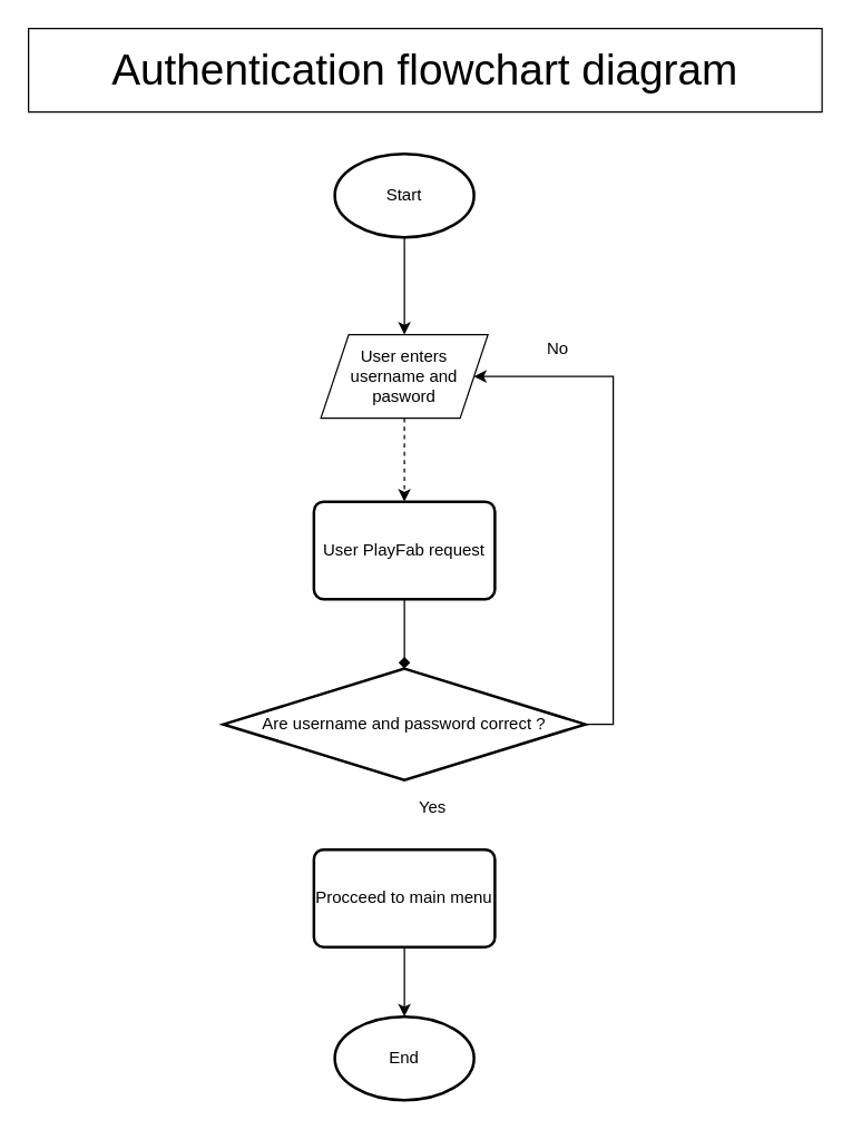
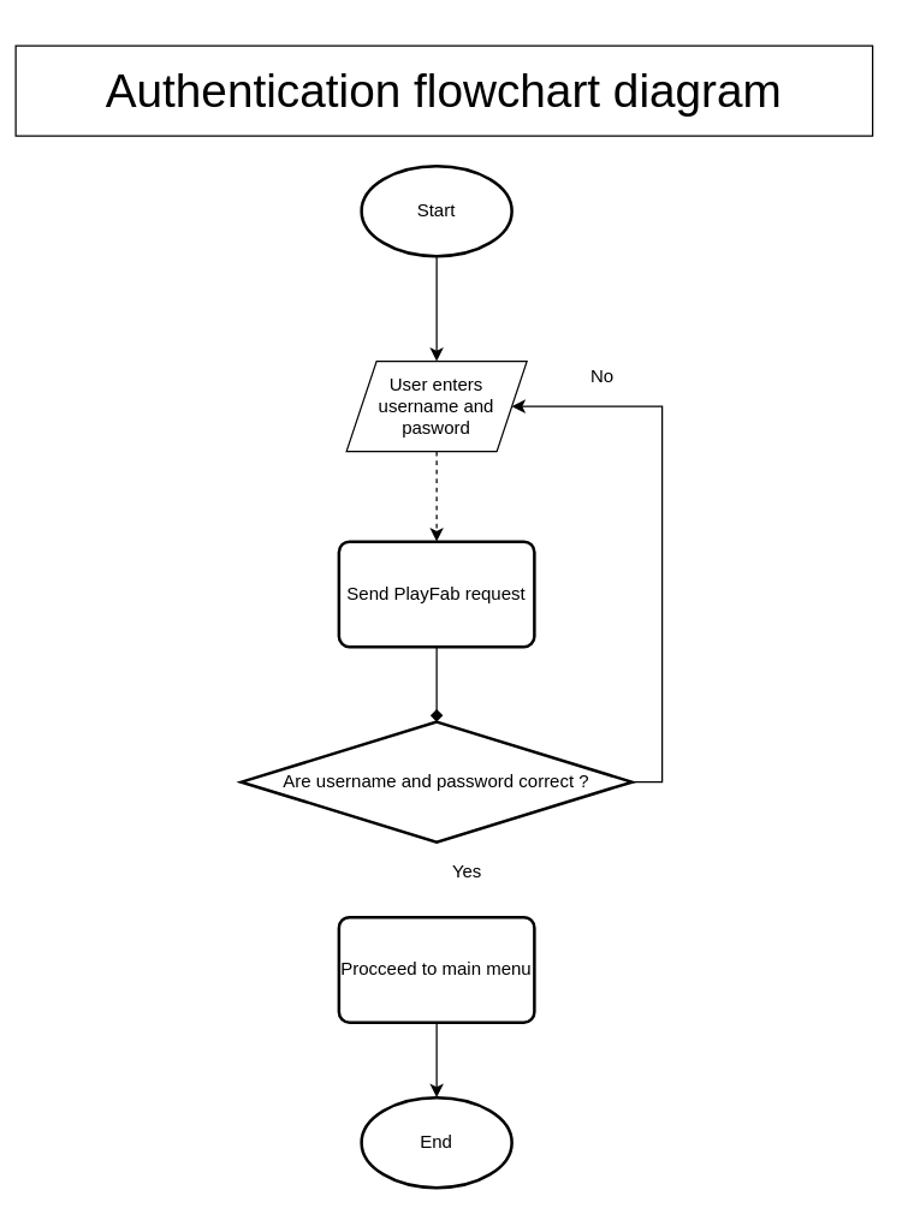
  <mxCell id="0" />
  <mxCell id="1" parent="0" />
  <mxCell id="2" style="edgeStyle=orthogonalEdgeStyle;rounded=0;orthogonalLoop=1;jettySize=auto;html=1;entryX=0.5;entryY=0;entryDx=0;entryDy=0;" parent="1" source="3" target="13" edge="1"><mxGeometry relative="1" as="geometry" /></mxCell>
  <mxCell id="3" value="Start" style="strokeWidth=2;html=1;shape=mxgraph.flowchart.start_1;whiteSpace=wrap;" parent="1" vertex="1"><mxGeometry x="240" y="110" width="100" height="60" as="geometry" /></mxCell>
  <mxCell id="4" value="End" style="strokeWidth=2;html=1;shape=mxgraph.flowchart.start_1;whiteSpace=wrap;" parent="1" vertex="1"><mxGeometry x="240" y="730" width="100" height="60" as="geometry" /></mxCell>
  <mxCell id="5" style="edgeStyle=orthogonalEdgeStyle;rounded=0;orthogonalLoop=1;jettySize=auto;html=1;entryX=0.5;entryY=0;entryDx=0;entryDy=0;entryPerimeter=0;" parent="1" source="6" target="4" edge="1"><mxGeometry relative="1" as="geometry" /></mxCell>
  <mxCell id="6" value="Procceed to main menu" style="rounded=1;whiteSpace=wrap;html=1;absoluteArcSize=1;arcSize=14;strokeWidth=2;" parent="1" vertex="1"><mxGeometry x="225" y="610" width="130" height="70" as="geometry" /></mxCell>
  <mxCell id="7" style="edgeStyle=orthogonalEdgeStyle;rounded=0;orthogonalLoop=1;jettySize=auto;html=1;entryX=1;entryY=0.5;entryDx=0;entryDy=0;" parent="1" source="8" target="13" edge="1"><mxGeometry relative="1" as="geometry"><Array as="points"><mxPoint x="440" y="520" /><mxPoint x="440" y="270" /></Array></mxGeometry></mxCell>
  <mxCell id="8" value="Are username and password correct ?" style="strokeWidth=2;html=1;shape=mxgraph.flowchart.decision;whiteSpace=wrap;textDirection=ltr;" parent="1" vertex="1"><mxGeometry x="160" y="480" width="260" height="80" as="geometry" /></mxCell>
  <mxCell id="9" style="edgeStyle=orthogonalEdgeStyle;rounded=0;orthogonalLoop=1;jettySize=auto;html=1;endArrow=diamond;" parent="1" source="10" target="8" edge="1"><mxGeometry relative="1" as="geometry" /></mxCell>
- <mxCell id="10" value="User PlayFab request" style="rounded=1;whiteSpace=wrap;html=1;absoluteArcSize=1;arcSize=14;strokeWidth=2;" parent="1" vertex="1"><mxGeometry x="225" y="360" width="130" height="70" as="geometry" /></mxCell>
+ <mxCell id="10" value="Send PlayFab request" style="rounded=1;whiteSpace=wrap;html=1;absoluteArcSize=1;arcSize=14;strokeWidth=2;" parent="1" vertex="1"><mxGeometry x="225" y="360" width="130" height="70" as="geometry" /></mxCell>
  <mxCell id="11" value="Yes" style="text;html=1;resizable=0;autosize=1;align=center;verticalAlign=middle;points=[];fillColor=none;strokeColor=none;rounded=0;" parent="1" vertex="1"><mxGeometry x="290" y="570" width="40" height="20" as="geometry" /></mxCell>
  <mxCell id="12" style="edgeStyle=orthogonalEdgeStyle;rounded=0;orthogonalLoop=1;jettySize=auto;html=1;entryX=0.5;entryY=0;entryDx=0;entryDy=0;dashed=1;" parent="1" source="13" target="10" edge="1"><mxGeometry relative="1" as="geometry" /></mxCell>
  <mxCell id="13" value="&lt;span&gt;User enters username and pasword&lt;/span&gt;" style="shape=parallelogram;perimeter=parallelogramPerimeter;whiteSpace=wrap;html=1;fixedSize=1;" parent="1" vertex="1"><mxGeometry x="230" y="240" width="120" height="60" as="geometry" /></mxCell>
  <mxCell id="14" value="No" style="text;html=1;resizable=0;autosize=1;align=center;verticalAlign=middle;points=[];fillColor=none;strokeColor=none;rounded=0;" parent="1" vertex="1"><mxGeometry x="385" y="240" width="30" height="20" as="geometry" /></mxCell>
- <mxCell id="15" value="&lt;font style=&quot;font-size: 31px&quot;&gt;Authentication flowchart diagram&lt;/font&gt;" style="rounded=0;whiteSpace=wrap;html=1;" vertex="1" parent="1"><mxGeometry x="20" y="20" width="570" height="60" as="geometry" /></mxCell>
+ <mxCell id="15" value="&lt;font style=&quot;font-size: 31px&quot;&gt;Authentication flowchart diagram&lt;/font&gt;" style="rounded=0;whiteSpace=wrap;html=1;" vertex="1" parent="1"><mxGeometry x="10" y="30" width="570" height="60" as="geometry" /></mxCell>
